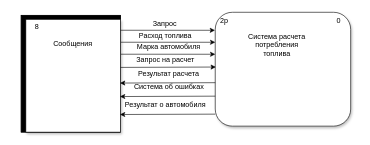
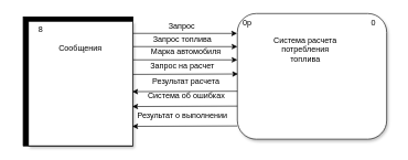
  <mxCell id="0" />
  <mxCell id="1" parent="0" />
  <mxCell id="2" value="" style="group;strokeColor=default;" parent="1" vertex="1" connectable="0"><mxGeometry x="34" y="25" width="166" height="195" as="geometry" /></mxCell>
  <mxCell id="3" value="" style="rounded=0;whiteSpace=wrap;html=1;shadow=0;perimeterSpacing=0;fillStyle=auto;fillColor=#000000;" parent="2" vertex="1"><mxGeometry width="166" height="195" as="geometry" /></mxCell>
  <mxCell id="4" value="" style="rounded=0;whiteSpace=wrap;html=1;shadow=1;perimeterSpacing=0;fillStyle=auto;fillColor=#FFFFFF;" parent="2" vertex="1"><mxGeometry x="7.905" y="6.724" width="158.095" height="188.276" as="geometry" /></mxCell>
  <mxCell id="5" value="&lt;div&gt;8&lt;/div&gt;" style="text;html=1;strokeColor=none;fillColor=none;align=center;verticalAlign=middle;whiteSpace=wrap;rounded=0;shadow=0;fillStyle=auto;" parent="2" vertex="1"><mxGeometry x="-13.175" width="79.048" height="40.345" as="geometry" /></mxCell>
  <mxCell id="6" value="Сообщения" style="text;html=1;strokeColor=none;fillColor=none;align=center;verticalAlign=middle;whiteSpace=wrap;rounded=0;shadow=0;fillStyle=auto;" parent="2" vertex="1"><mxGeometry x="47.429" y="26.897" width="79.048" height="40.345" as="geometry" /></mxCell>
  <mxCell id="7" value="" style="rounded=1;whiteSpace=wrap;html=1;shadow=1;fillStyle=auto;strokeColor=default;fillColor=#FFFFFF;" parent="1" vertex="1"><mxGeometry x="358" y="20" width="226" height="190" as="geometry" /></mxCell>
  <mxCell id="8" value="Запрос " style="text;html=1;strokeColor=none;fillColor=none;align=center;verticalAlign=middle;whiteSpace=wrap;rounded=0;shadow=1;fillStyle=auto;" parent="1" vertex="1"><mxGeometry x="244" y="25" width="60" height="30" as="geometry" /></mxCell>
  <mxCell id="9" value="" style="endArrow=classic;html=1;rounded=0;entryX=0;entryY=0.25;entryDx=0;entryDy=0;exitX=1.004;exitY=0.196;exitDx=0;exitDy=0;exitPerimeter=0;" parent="1" edge="1"><mxGeometry width="50" height="50" relative="1" as="geometry"><mxPoint x="200" y="50" as="sourcePoint" /><mxPoint x="357.52" y="50.06" as="targetPoint" /></mxGeometry></mxCell>
- <mxCell id="10" value="Расход топлива" style="text;html=1;strokeColor=none;fillColor=none;align=center;verticalAlign=middle;whiteSpace=wrap;rounded=0;shadow=1;fillStyle=auto;" parent="1" vertex="1"><mxGeometry x="225" y="44" width="100" height="30" as="geometry" /></mxCell>
+ <mxCell id="10" value="Запрос топлива" style="text;html=1;strokeColor=none;fillColor=none;align=center;verticalAlign=middle;whiteSpace=wrap;rounded=0;shadow=1;fillStyle=auto;" parent="1" vertex="1"><mxGeometry x="225" y="44" width="100" height="30" as="geometry" /></mxCell>
  <mxCell id="11" value="" style="endArrow=classic;html=1;rounded=0;entryX=0;entryY=0.25;entryDx=0;entryDy=0;exitX=1.004;exitY=0.196;exitDx=0;exitDy=0;exitPerimeter=0;" parent="1" edge="1"><mxGeometry width="50" height="50" relative="1" as="geometry"><mxPoint x="200.48" y="90" as="sourcePoint" /><mxPoint x="358" y="90.06" as="targetPoint" /></mxGeometry></mxCell>
  <mxCell id="12" value="Марка автомобиля" style="text;html=1;strokeColor=none;fillColor=none;align=center;verticalAlign=middle;whiteSpace=wrap;rounded=0;shadow=1;fillStyle=auto;" parent="1" vertex="1"><mxGeometry x="216" y="63" width="129" height="30" as="geometry" /></mxCell>
  <mxCell id="13" value="" style="endArrow=classic;html=1;rounded=0;entryX=0.004;entryY=0.481;entryDx=0;entryDy=0;exitX=1.004;exitY=0.196;exitDx=0;exitDy=0;exitPerimeter=0;entryPerimeter=0;" parent="1" target="7" edge="1"><mxGeometry width="50" height="50" relative="1" as="geometry"><mxPoint x="200" y="112" as="sourcePoint" /><mxPoint x="359.72" y="111" as="targetPoint" /></mxGeometry></mxCell>
  <mxCell id="14" value="Запрос на расчет" style="text;html=1;strokeColor=none;fillColor=none;align=center;verticalAlign=middle;whiteSpace=wrap;rounded=0;shadow=1;fillStyle=auto;" parent="1" vertex="1"><mxGeometry x="215" y="85" width="120" height="30" as="geometry" /></mxCell>
  <mxCell id="15" value="Система расчета потребления топлива " style="text;html=1;strokeColor=none;fillColor=none;align=center;verticalAlign=middle;whiteSpace=wrap;rounded=0;shadow=1;fillStyle=auto;" parent="1" vertex="1"><mxGeometry x="406" y="60" width="110" height="30" as="geometry" /></mxCell>
- <mxCell id="16" value="&lt;div&gt;2р&lt;/div&gt;" style="text;html=1;strokeColor=none;fillColor=none;align=center;verticalAlign=middle;whiteSpace=wrap;rounded=0;shadow=1;fillStyle=auto;" parent="1" vertex="1"><mxGeometry x="343" y="20" width="60" height="30" as="geometry" /></mxCell>
+ <mxCell id="16" value="&lt;div&gt;0р&lt;/div&gt;" style="text;html=1;strokeColor=none;fillColor=none;align=center;verticalAlign=middle;whiteSpace=wrap;rounded=0;shadow=1;fillStyle=auto;" parent="1" vertex="1"><mxGeometry x="343" y="20" width="60" height="30" as="geometry" /></mxCell>
  <mxCell id="17" value="&lt;div&gt;0&lt;/div&gt;" style="text;html=1;strokeColor=none;fillColor=none;align=center;verticalAlign=middle;whiteSpace=wrap;rounded=0;shadow=1;fillStyle=auto;" parent="1" vertex="1"><mxGeometry x="534" y="20" width="60" height="30" as="geometry" /></mxCell>
- <mxCell id="18" value="Результат о автомобиля" style="text;html=1;strokeColor=none;fillColor=none;align=center;verticalAlign=middle;whiteSpace=wrap;rounded=0;shadow=1;fillStyle=auto;" parent="1" vertex="1"><mxGeometry x="205" y="160" width="140" height="30" as="geometry" /></mxCell>
+ <mxCell id="18" value="Результат о выполнении" style="text;html=1;strokeColor=none;fillColor=none;align=center;verticalAlign=middle;whiteSpace=wrap;rounded=0;shadow=1;fillStyle=auto;" parent="1" vertex="1"><mxGeometry x="205" y="160" width="140" height="30" as="geometry" /></mxCell>
  <mxCell id="19" value="Результат расчета" style="text;html=1;strokeColor=none;fillColor=none;align=center;verticalAlign=middle;whiteSpace=wrap;rounded=0;shadow=1;fillStyle=auto;" parent="1" vertex="1"><mxGeometry x="226" y="107.5" width="109" height="30" as="geometry" /></mxCell>
  <mxCell id="20" value="Система об ошибках" style="text;html=1;strokeColor=none;fillColor=none;align=center;verticalAlign=middle;whiteSpace=wrap;rounded=0;shadow=1;fillStyle=auto;" parent="1" vertex="1"><mxGeometry x="210.5" y="130" width="140" height="30" as="geometry" /></mxCell>
  <mxCell id="21" value="" style="endArrow=classic;html=1;rounded=0;entryX=0;entryY=0.25;entryDx=0;entryDy=0;exitX=1.004;exitY=0.196;exitDx=0;exitDy=0;exitPerimeter=0;" parent="1" edge="1"><mxGeometry width="50" height="50" relative="1" as="geometry"><mxPoint x="200.48" y="70" as="sourcePoint" /><mxPoint x="358" y="70.06" as="targetPoint" /></mxGeometry></mxCell>
  <mxCell id="22" value="" style="endArrow=none;html=1;rounded=0;entryX=0.004;entryY=0.481;entryDx=0;entryDy=0;exitX=1.004;exitY=0.196;exitDx=0;exitDy=0;exitPerimeter=0;entryPerimeter=0;startArrow=classic;startFill=1;endFill=0;" parent="1" edge="1"><mxGeometry width="50" height="50" relative="1" as="geometry"><mxPoint x="199.1" y="138.11" as="sourcePoint" /><mxPoint x="358.004" y="137.5" as="targetPoint" /></mxGeometry></mxCell>
  <mxCell id="23" value="" style="endArrow=none;html=1;rounded=0;entryX=0.004;entryY=0.481;entryDx=0;entryDy=0;exitX=1.004;exitY=0.196;exitDx=0;exitDy=0;exitPerimeter=0;entryPerimeter=0;startArrow=classic;startFill=1;endFill=0;" parent="1" edge="1"><mxGeometry width="50" height="50" relative="1" as="geometry"><mxPoint x="199" y="160.61" as="sourcePoint" /><mxPoint x="357.904" y="160" as="targetPoint" /></mxGeometry></mxCell>
  <mxCell id="24" value="" style="endArrow=none;html=1;rounded=0;entryX=0.004;entryY=0.481;entryDx=0;entryDy=0;exitX=1.004;exitY=0.196;exitDx=0;exitDy=0;exitPerimeter=0;entryPerimeter=0;startArrow=classic;startFill=1;endFill=0;" parent="1" edge="1"><mxGeometry width="50" height="50" relative="1" as="geometry"><mxPoint x="199" y="190.61" as="sourcePoint" /><mxPoint x="357.904" y="190" as="targetPoint" /></mxGeometry></mxCell>
